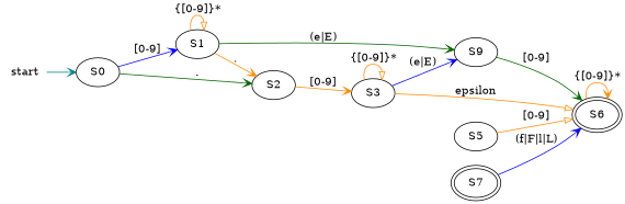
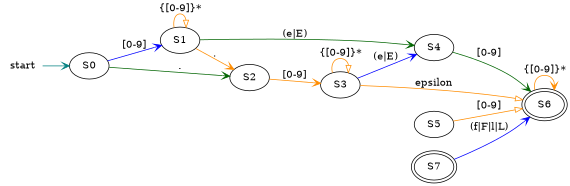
  digraph {
    rankdir=LR
    edge [arrowhead=vee color=darkorange]
    start [shape=plaintext]
    S0
    S1
    S2
-   S4 [label=S9]
+   S4
    S3
    S6 [peripheries=2]
    S5
    S7 [peripheries=2]
    start -> S0 [color=teal]
    S0 -> S1 [color=blue label="[0-9]"]
    S0 -> S2 [color=darkgreen label="."]
    S1 -> S1 [arrowhead=onormal label="{[0-9]}*"]
    S1 -> S2 [label="."]
    S1 -> S4 [color=darkgreen label="(e|E)"]
    S2 -> S3 [label="[0-9]"]
    S4 -> S6 [color=darkgreen label="[0-9]"]
    S3 -> S4 [color=blue label="(e|E)"]
    S3 -> S3 [arrowhead=onormal label="{[0-9]}*"]
    S3 -> S6 [arrowhead=onormal label=epsilon]
    S6 -> S6 [label="{[0-9]}*"]
    S5 -> S6 [arrowhead=onormal label="[0-9]"]
    S7 -> S6 [color=blue label="(f|F|l|L)"]
  }
